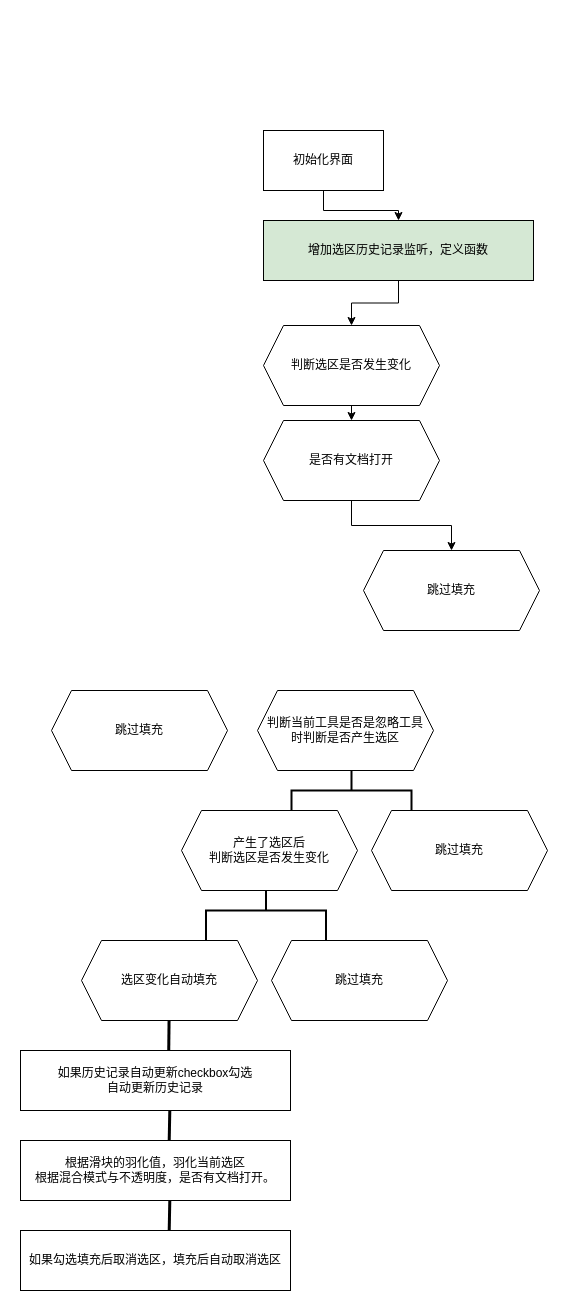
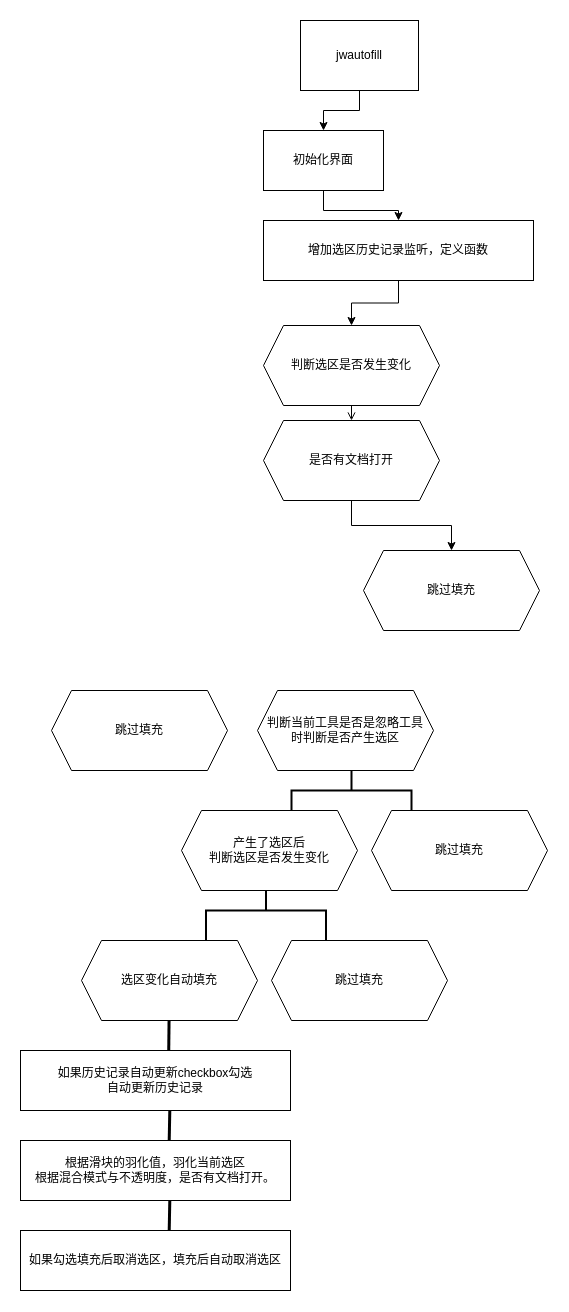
  <mxCell id="0" />
  <mxCell id="1" parent="0" />
  <mxCell id="2" value="" style="endArrow=none;html=1;rounded=0;strokeWidth=3;" edge="1" parent="1"><mxGeometry width="50" height="50" relative="1" as="geometry"><mxPoint x="168.5" y="1240" as="sourcePoint" /><mxPoint x="169.5" y="1190" as="targetPoint" /></mxGeometry></mxCell>
  <mxCell id="3" value="" style="endArrow=none;html=1;rounded=0;strokeWidth=3;" edge="1" parent="1"><mxGeometry width="50" height="50" relative="1" as="geometry"><mxPoint x="168.5" y="1150" as="sourcePoint" /><mxPoint x="169.5" y="1100" as="targetPoint" /></mxGeometry></mxCell>
  <mxCell id="4" value="" style="endArrow=none;html=1;rounded=0;strokeWidth=3;" edge="1" parent="1" target="23"><mxGeometry width="50" height="50" relative="1" as="geometry"><mxPoint x="168" y="1070" as="sourcePoint" /><mxPoint x="168" y="1030" as="targetPoint" /></mxGeometry></mxCell>
  <mxCell id="5" value="" style="strokeWidth=2;html=1;shape=mxgraph.flowchart.annotation_2;align=left;labelPosition=right;pointerEvents=1;rotation=90;" vertex="1" parent="1"><mxGeometry x="227" y="850" width="77" height="120" as="geometry" /></mxCell>
  <mxCell id="6" value="" style="strokeWidth=2;html=1;shape=mxgraph.flowchart.annotation_2;align=left;labelPosition=right;pointerEvents=1;rotation=90;" vertex="1" parent="1"><mxGeometry x="312.5" y="730" width="77" height="120" as="geometry" /></mxCell>
+ <mxCell id="7" style="edgeStyle=orthogonalEdgeStyle;rounded=0;orthogonalLoop=1;jettySize=auto;html=1;" edge="1" parent="1" source="8" target="10"><mxGeometry relative="1" as="geometry" /></mxCell>
+ <mxCell id="8" value="jwautofill" style="rounded=0;whiteSpace=wrap;html=1;" vertex="1" parent="1"><mxGeometry x="300" y="20" width="118" height="70" as="geometry" /></mxCell>
  <mxCell id="9" value="" style="edgeStyle=orthogonalEdgeStyle;rounded=0;orthogonalLoop=1;jettySize=auto;html=1;" edge="1" parent="1" source="10" target="14"><mxGeometry relative="1" as="geometry" /></mxCell>
  <mxCell id="10" value="初始化界面" style="rounded=0;whiteSpace=wrap;html=1;" vertex="1" parent="1"><mxGeometry x="263" y="130" width="120" height="60" as="geometry" /></mxCell>
- <mxCell id="11" style="edgeStyle=orthogonalEdgeStyle;rounded=0;orthogonalLoop=1;jettySize=auto;html=1;exitX=0.5;exitY=1;exitDx=0;exitDy=0;entryX=0.5;entryY=0;entryDx=0;entryDy=0;" edge="1" parent="1" source="12" target="16"><mxGeometry relative="1" as="geometry" /></mxCell>
+ <mxCell id="11" style="edgeStyle=orthogonalEdgeStyle;rounded=0;orthogonalLoop=1;jettySize=auto;html=1;exitX=0.5;exitY=1;exitDx=0;exitDy=0;entryX=0.5;entryY=0;entryDx=0;entryDy=0;endArrow=open;" edge="1" parent="1" source="12" target="16"><mxGeometry relative="1" as="geometry" /></mxCell>
  <mxCell id="12" value="判断选区是否发生变化" style="shape=hexagon;perimeter=hexagonPerimeter2;whiteSpace=wrap;html=1;fixedSize=1;" vertex="1" parent="1"><mxGeometry x="263" y="325" width="176" height="80" as="geometry" /></mxCell>
  <mxCell id="13" style="edgeStyle=orthogonalEdgeStyle;rounded=0;orthogonalLoop=1;jettySize=auto;html=1;exitX=0.5;exitY=1;exitDx=0;exitDy=0;entryX=0.5;entryY=0;entryDx=0;entryDy=0;" edge="1" parent="1" source="14" target="12"><mxGeometry relative="1" as="geometry" /></mxCell>
- <mxCell id="14" value="增加选区历史记录监听，定义函数" style="rounded=0;whiteSpace=wrap;html=1;fillColor=#d5e8d4;" vertex="1" parent="1"><mxGeometry x="263" y="220" width="270" height="60" as="geometry" /></mxCell>
+ <mxCell id="14" value="增加选区历史记录监听，定义函数" style="rounded=0;whiteSpace=wrap;html=1;" vertex="1" parent="1"><mxGeometry x="263" y="220" width="270" height="60" as="geometry" /></mxCell>
  <mxCell id="15" style="edgeStyle=orthogonalEdgeStyle;rounded=0;orthogonalLoop=1;jettySize=auto;html=1;exitX=0.625;exitY=1;exitDx=0;exitDy=0;" edge="1" parent="1" source="16" target="17"><mxGeometry relative="1" as="geometry"><Array as="points"><mxPoint x="351" y="500" /><mxPoint x="351" y="525" /><mxPoint x="451" y="525" /></Array></mxGeometry></mxCell>
  <mxCell id="16" value="是否有文档打开" style="shape=hexagon;perimeter=hexagonPerimeter2;whiteSpace=wrap;html=1;fixedSize=1;" vertex="1" parent="1"><mxGeometry x="263" y="420" width="176" height="80" as="geometry" /></mxCell>
  <mxCell id="17" value="跳过填充" style="shape=hexagon;perimeter=hexagonPerimeter2;whiteSpace=wrap;html=1;fixedSize=1;" vertex="1" parent="1"><mxGeometry x="363" y="550" width="176" height="80" as="geometry" /></mxCell>
  <mxCell id="18" value="判断当前工具是否是忽略工具&lt;div&gt;时判断是否产生选区&lt;/div&gt;" style="shape=hexagon;perimeter=hexagonPerimeter2;whiteSpace=wrap;html=1;fixedSize=1;" vertex="1" parent="1"><mxGeometry x="257" y="690" width="176" height="80" as="geometry" /></mxCell>
  <mxCell id="19" value="跳过填充" style="shape=hexagon;perimeter=hexagonPerimeter2;whiteSpace=wrap;html=1;fixedSize=1;" vertex="1" parent="1"><mxGeometry x="51" y="690" width="176" height="80" as="geometry" /></mxCell>
  <mxCell id="20" value="产生了选区后&lt;br&gt;判断选区是否发生变化" style="shape=hexagon;perimeter=hexagonPerimeter2;whiteSpace=wrap;html=1;fixedSize=1;" vertex="1" parent="1"><mxGeometry x="181" y="810" width="176" height="80" as="geometry" /></mxCell>
  <mxCell id="21" value="跳过填充" style="shape=hexagon;perimeter=hexagonPerimeter2;whiteSpace=wrap;html=1;fixedSize=1;" vertex="1" parent="1"><mxGeometry x="371" y="810" width="176" height="80" as="geometry" /></mxCell>
  <mxCell id="22" value="跳过填充" style="shape=hexagon;perimeter=hexagonPerimeter2;whiteSpace=wrap;html=1;fixedSize=1;" vertex="1" parent="1"><mxGeometry x="271" y="940" width="176" height="80" as="geometry" /></mxCell>
  <mxCell id="23" value="选区变化自动填充" style="shape=hexagon;perimeter=hexagonPerimeter2;whiteSpace=wrap;html=1;fixedSize=1;" vertex="1" parent="1"><mxGeometry x="81" y="940" width="176" height="80" as="geometry" /></mxCell>
  <mxCell id="24" value="如果历史记录自动更新checkbox勾选&lt;div&gt;自动更新历史记录&lt;/div&gt;" style="rounded=0;whiteSpace=wrap;html=1;" vertex="1" parent="1"><mxGeometry x="20" y="1050" width="270" height="60" as="geometry" /></mxCell>
  <mxCell id="25" value="根据滑块的羽化值，羽化当前选区&lt;br&gt;根据混合模式与不透明度，是否有文档打开。" style="rounded=0;whiteSpace=wrap;html=1;" vertex="1" parent="1"><mxGeometry x="20" y="1140" width="270" height="60" as="geometry" /></mxCell>
  <mxCell id="26" value="如果勾选填充后取消选区，填充后自动取消选区" style="rounded=0;whiteSpace=wrap;html=1;" vertex="1" parent="1"><mxGeometry x="20" y="1230" width="270" height="60" as="geometry" /></mxCell>
